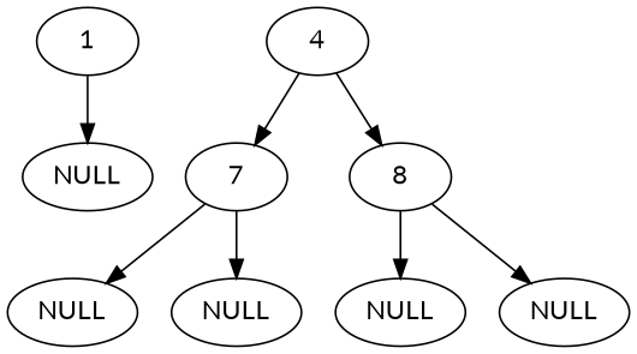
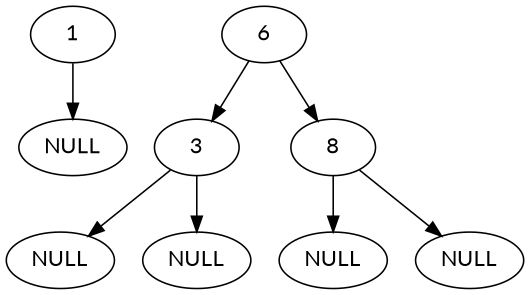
  digraph {
    fontname=Lato
    node [fontname=Lato]
    edge [fontname=Lato]
    n1 [label=NULL]
    1
-   6 [label=4]
-   3 [label=7]
+   6
+   3
    8
    n6 [label=NULL]
    n7 [label=NULL]
    n8 [label=NULL]
    n9 [label=NULL]
    1 -> n1
    6 -> 3
    6 -> 8
    3 -> n6
    3 -> n7
    8 -> n8
    8 -> n9
  }
